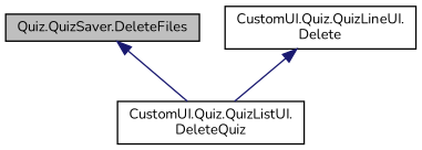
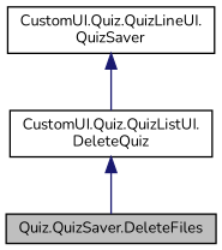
  digraph {
    fontname=Nunito
    rankdir=TB
    node [color=black fillcolor=white fontname=Nunito fontsize=10 shape=record style=filled]
    edge [color=midnightblue dir=back fontname=Nunito fontsize=10 labelfontname=Helvetica labelfontsize=10 style=solid]
    n1 [fillcolor=grey75 fontcolor=black height=0.2 label="Quiz.QuizSaver.DeleteFiles" width=0.4]
    n2 [height=0.2 label="CustomUI.Quiz.QuizListUI.\lDeleteQuiz" width=0.4]
-   n3 [height=0.2 label="CustomUI.Quiz.QuizLineUI.\lDelete" width=0.4]
-   n1 -> n2
+   n3 [height=0.2 label="CustomUI.Quiz.QuizLineUI.\lQuizSaver" width=0.4]
+   n2 -> n1
    n3 -> n2
  }
